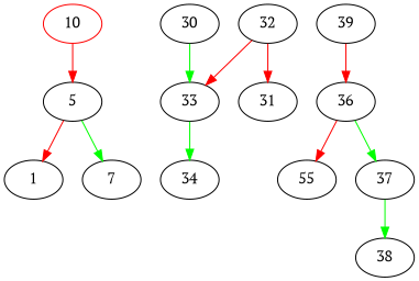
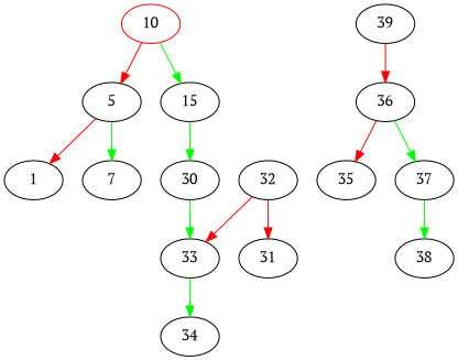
  digraph {
    fontname="PT Serif"
    node [fontname="PT Serif"]
    edge [color=green fontname="PT Serif"]
    10 [color=red]
    5
+   15
    1
    7
    30
    33
    34
    32
    31
    39
    36
-   35 [label=55]
+   35
    37
    38
    10 -> 5 [color=red]
+   10 -> 15
    5 -> 1 [color=red]
    5 -> 7
+   15 -> 30
    30 -> 33
    33 -> 34
    32 -> 33 [color=red]
    32 -> 31 [color=red]
    39 -> 36 [color=red]
    36 -> 35 [color=red]
    36 -> 37
    37 -> 38
  }
